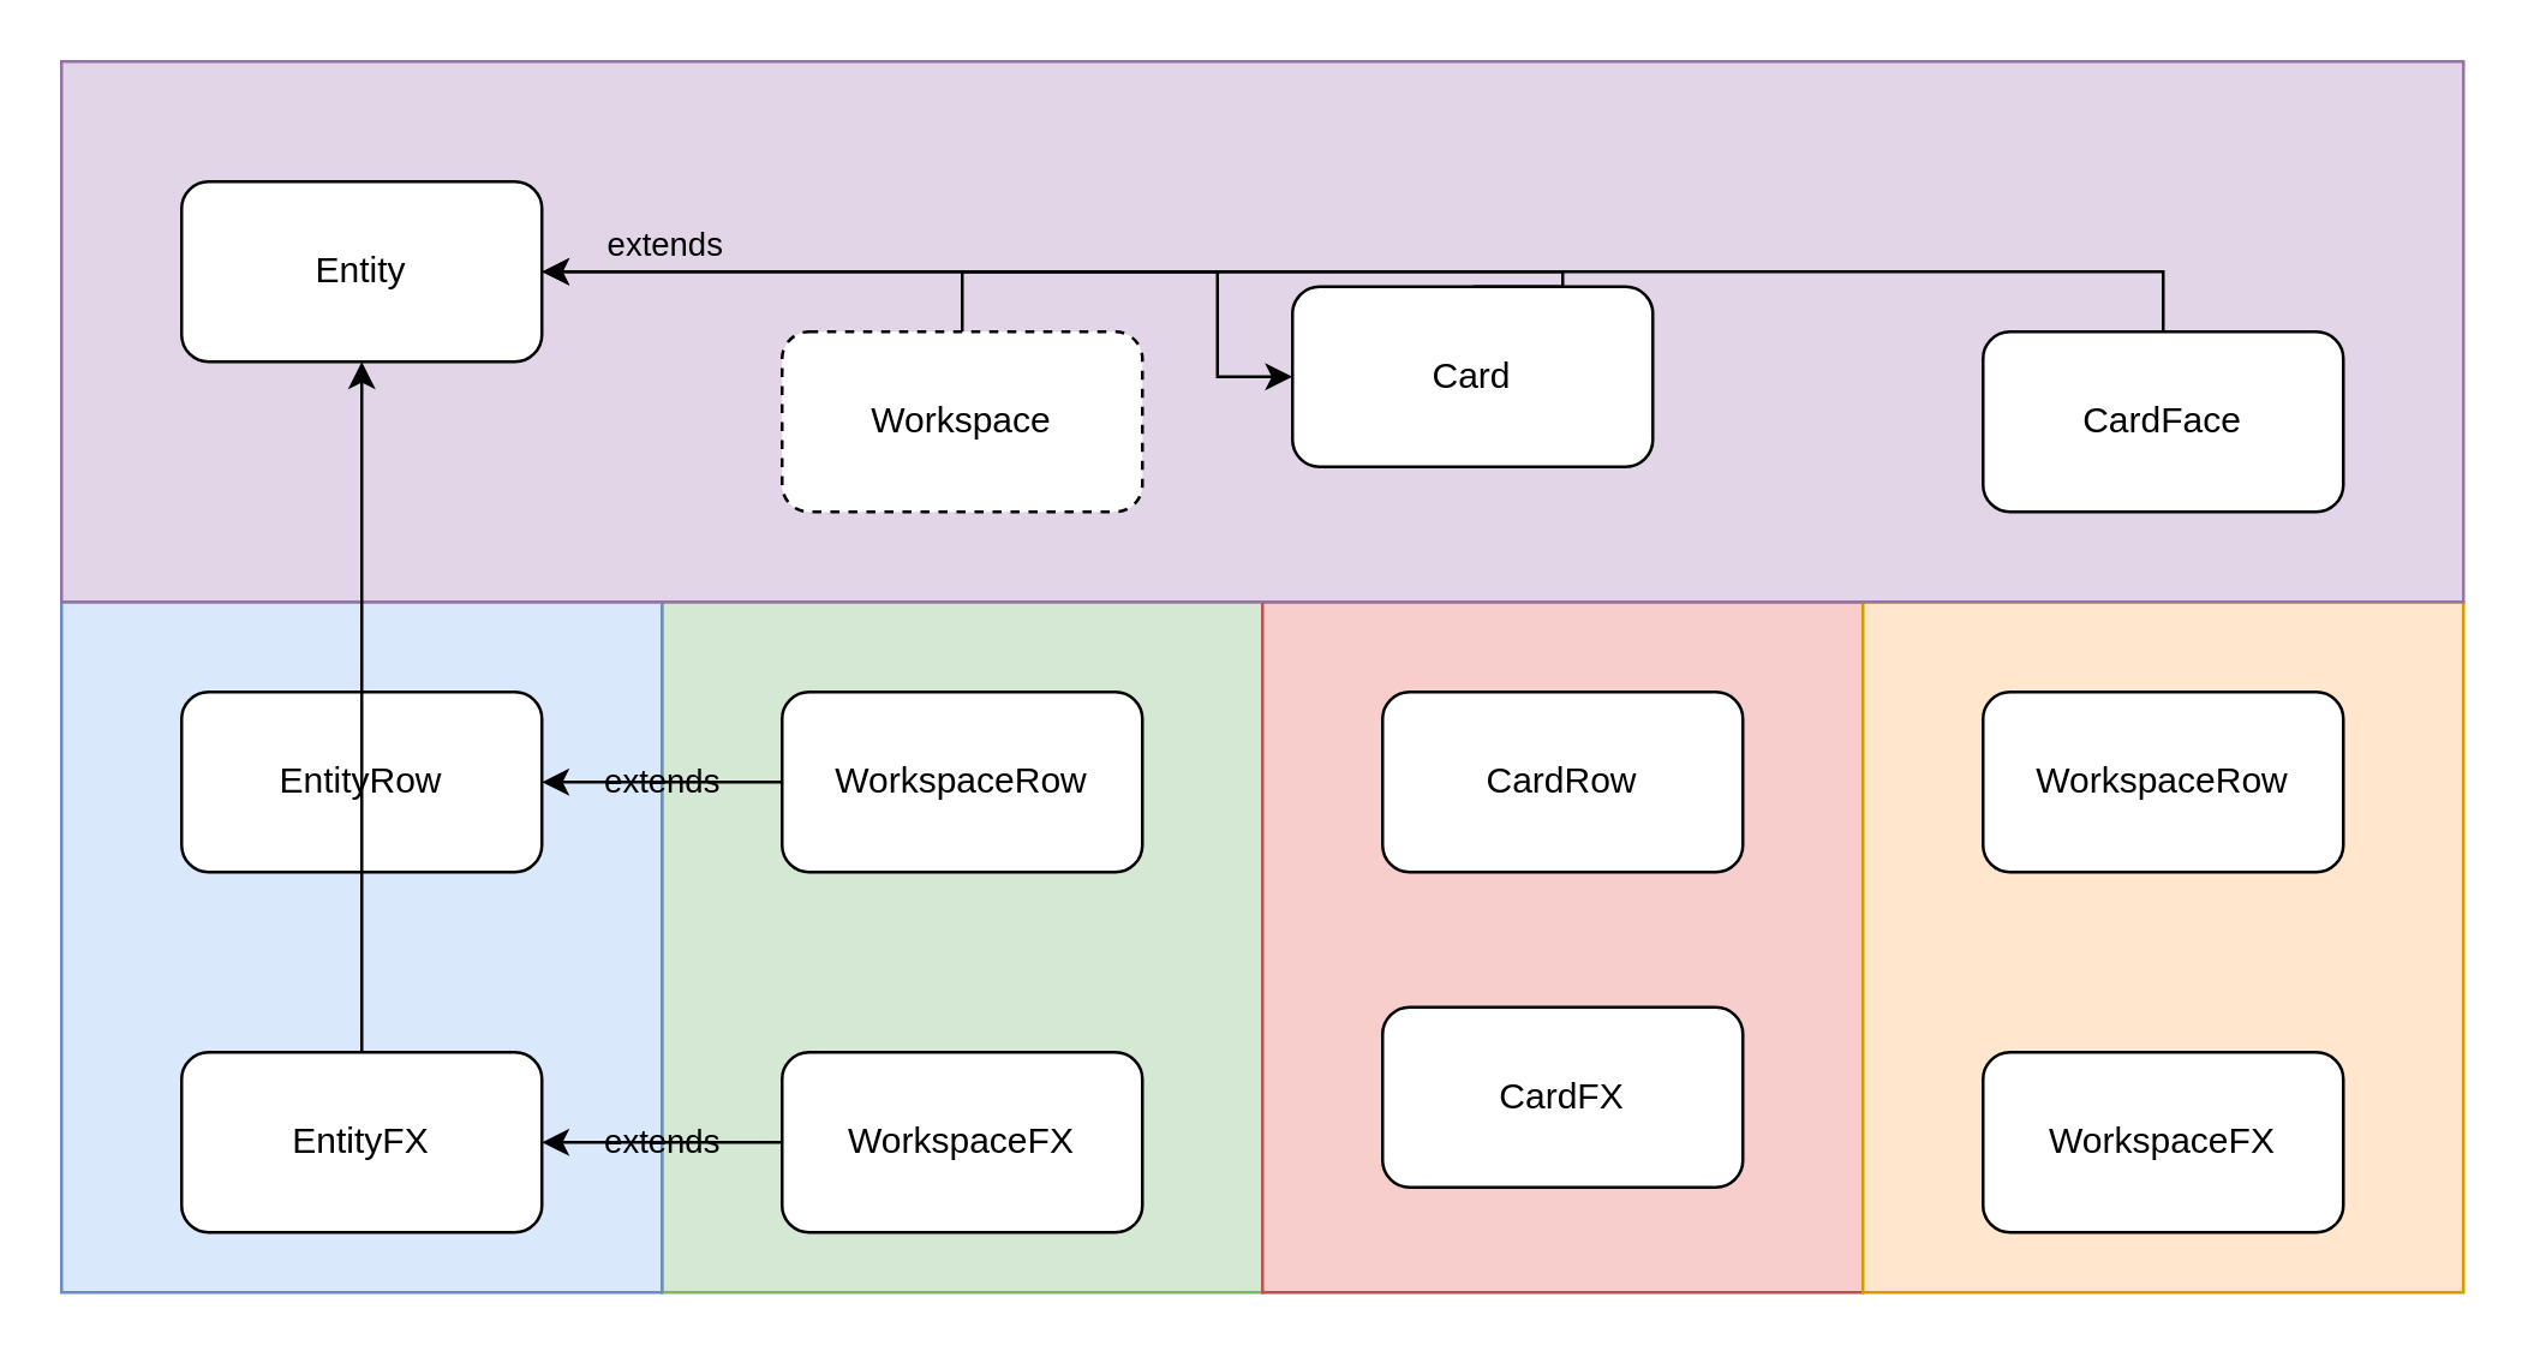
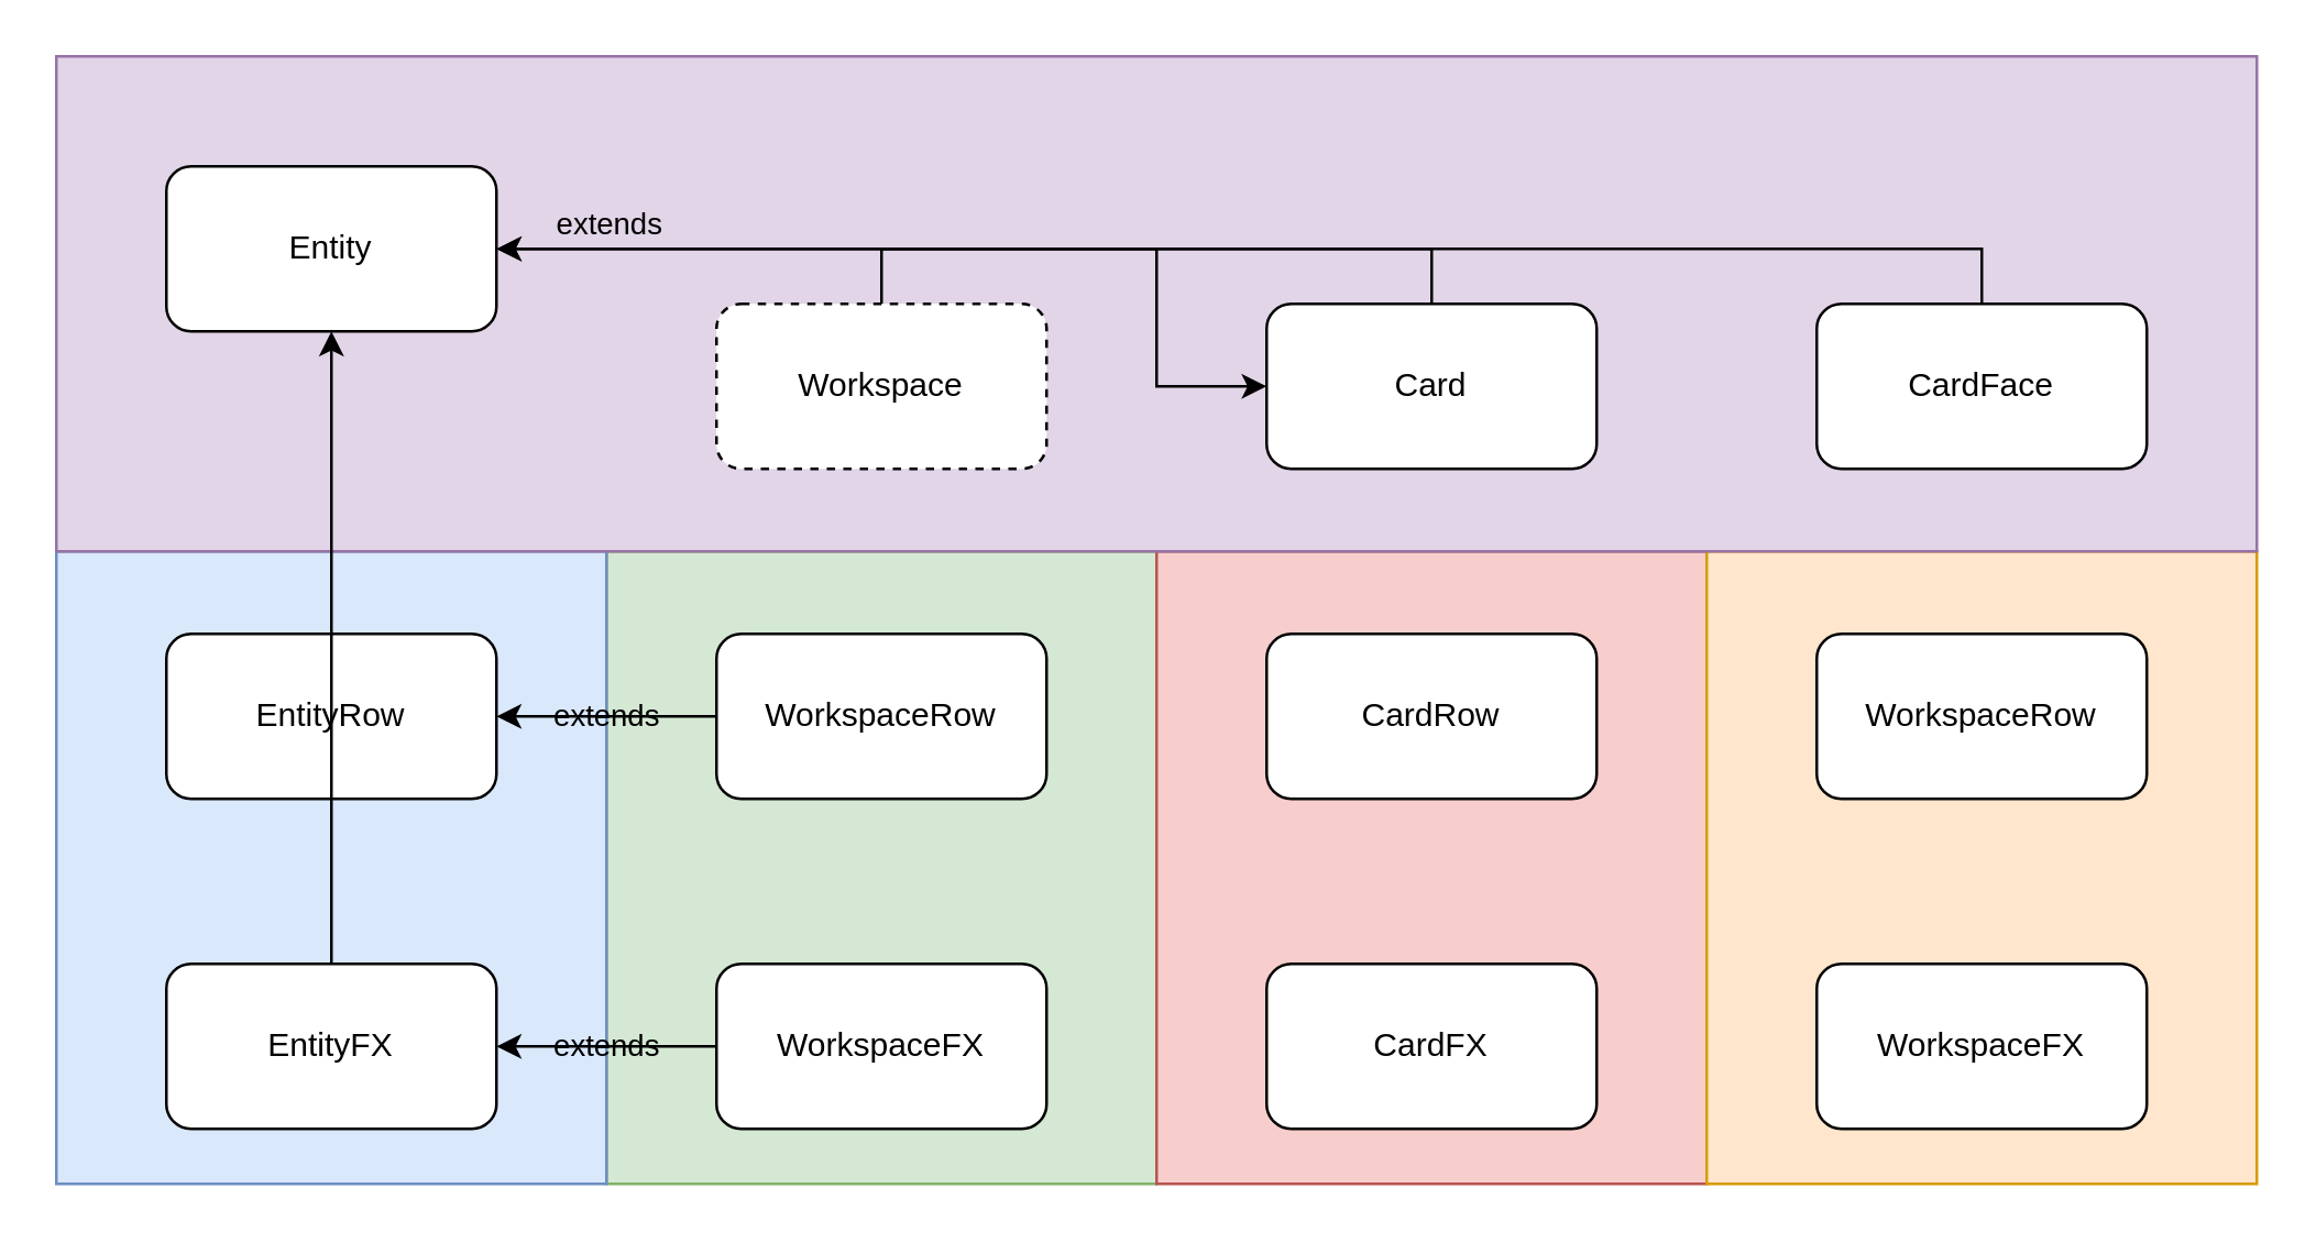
  <mxCell id="0" />
  <mxCell id="1" parent="0" />
  <mxCell id="2" value="" style="rounded=0;whiteSpace=wrap;html=1;align=center;fillColor=#d5e8d4;strokeColor=#82b366;" vertex="1" parent="1"><mxGeometry x="220" y="200" width="200" height="230" as="geometry" /></mxCell>
  <mxCell id="3" value="" style="rounded=0;whiteSpace=wrap;html=1;align=center;fillColor=#dae8fc;strokeColor=#6c8ebf;" vertex="1" parent="1"><mxGeometry y="200" width="200" height="230" as="geometry" x="20" /></mxCell>
  <mxCell id="4" value="" style="edgeStyle=orthogonalEdgeStyle;rounded=0;orthogonalLoop=1;jettySize=auto;html=1;" edge="1" parent="1" source="5" target="19"><mxGeometry relative="1" as="geometry" /></mxCell>
  <mxCell id="5" value="" style="rounded=0;whiteSpace=wrap;html=1;align=center;fillColor=#f8cecc;strokeColor=#b85450;" vertex="1" parent="1"><mxGeometry x="420" y="200" width="200" height="230" as="geometry" /></mxCell>
  <mxCell id="6" value="" style="rounded=0;whiteSpace=wrap;html=1;align=center;fillColor=#ffe6cc;strokeColor=#d79b00;" vertex="1" parent="1"><mxGeometry x="620" y="200" width="200" height="230" as="geometry" /></mxCell>
  <mxCell id="7" value="" style="rounded=0;whiteSpace=wrap;html=1;align=center;fillColor=#e1d5e7;strokeColor=#9673a6;" vertex="1" parent="1"><mxGeometry width="800" height="180" as="geometry" x="20" y="20" /></mxCell>
  <mxCell id="8" value="Entity" style="rounded=1;whiteSpace=wrap;html=1;" vertex="1" parent="1"><mxGeometry x="60" y="60" width="120" height="60" as="geometry" /></mxCell>
  <mxCell id="9" value="EntityRow" style="rounded=1;whiteSpace=wrap;html=1;" vertex="1" parent="1"><mxGeometry x="60" y="230" width="120" height="60" as="geometry" /></mxCell>
  <mxCell id="10" style="edgeStyle=orthogonalEdgeStyle;rounded=0;orthogonalLoop=1;jettySize=auto;html=1;entryX=0.5;entryY=1;entryDx=0;entryDy=0;" edge="1" parent="1" source="11" target="8"><mxGeometry relative="1" as="geometry" /></mxCell>
  <mxCell id="11" value="EntityFX" style="rounded=1;whiteSpace=wrap;html=1;" vertex="1" parent="1"><mxGeometry x="60" y="350" width="120" height="60" as="geometry" /></mxCell>
  <mxCell id="12" style="edgeStyle=orthogonalEdgeStyle;rounded=0;orthogonalLoop=1;jettySize=auto;html=1;exitX=0.5;exitY=0;exitDx=0;exitDy=0;" edge="1" parent="1" source="13" target="19"><mxGeometry relative="1" as="geometry" /></mxCell>
  <mxCell id="13" value="Workspace" style="rounded=1;whiteSpace=wrap;html=1;dashed=1;" vertex="1" parent="1"><mxGeometry x="260" y="110" width="120" height="60" as="geometry" /></mxCell>
  <mxCell id="14" value="extends" style="edgeStyle=orthogonalEdgeStyle;rounded=0;orthogonalLoop=1;jettySize=auto;html=1;entryX=1;entryY=0.5;entryDx=0;entryDy=0;labelBackgroundColor=none;" edge="1" parent="1" source="15" target="9"><mxGeometry relative="1" as="geometry" /></mxCell>
  <mxCell id="15" value="WorkspaceRow" style="rounded=1;whiteSpace=wrap;html=1;" vertex="1" parent="1"><mxGeometry x="260" y="230" width="120" height="60" as="geometry" /></mxCell>
  <mxCell id="16" value="extends" style="edgeStyle=orthogonalEdgeStyle;rounded=0;orthogonalLoop=1;jettySize=auto;html=1;entryX=1;entryY=0.5;entryDx=0;entryDy=0;labelBackgroundColor=none;" edge="1" parent="1" source="17" target="11"><mxGeometry relative="1" as="geometry" /></mxCell>
  <mxCell id="17" value="WorkspaceFX" style="rounded=1;whiteSpace=wrap;html=1;" vertex="1" parent="1"><mxGeometry x="260" y="350" width="120" height="60" as="geometry" /></mxCell>
  <mxCell id="18" value="" style="edgeStyle=orthogonalEdgeStyle;rounded=0;orthogonalLoop=1;jettySize=auto;html=1;labelBackgroundColor=none;entryX=1;entryY=0.5;entryDx=0;entryDy=0;exitX=0.5;exitY=0;exitDx=0;exitDy=0;" edge="1" parent="1" source="19" target="8"><mxGeometry x="-0.006" relative="1" as="geometry"><mxPoint x="380" y="210" as="targetPoint" /><Array as="points"><mxPoint x="520" y="90" /></Array><mxPoint as="offset" /></mxGeometry></mxCell>
- <mxCell id="19" value="Card" style="rounded=1;whiteSpace=wrap;html=1;" vertex="1" parent="1"><mxGeometry x="430" y="95" width="120" height="60" as="geometry" /></mxCell>
+ <mxCell id="19" value="Card" style="rounded=1;whiteSpace=wrap;html=1;" vertex="1" parent="1"><mxGeometry x="460" y="110" width="120" height="60" as="geometry" /></mxCell>
  <mxCell id="20" value="" style="edgeStyle=orthogonalEdgeStyle;rounded=0;orthogonalLoop=1;jettySize=auto;html=1;labelBackgroundColor=none;entryX=1;entryY=0.5;entryDx=0;entryDy=0;exitX=0.5;exitY=0;exitDx=0;exitDy=0;" edge="1" parent="1" source="22" target="8"><mxGeometry relative="1" as="geometry"><mxPoint x="580" y="210" as="targetPoint" /><Array as="points"><mxPoint x="720" y="90" /></Array></mxGeometry></mxCell>
  <mxCell id="21" value="extends" style="edgeLabel;html=1;align=center;verticalAlign=middle;resizable=0;points=[];labelBackgroundColor=none;" vertex="1" connectable="0" parent="20"><mxGeometry x="0.495" y="3" relative="1" as="geometry"><mxPoint x="-101" y="-13" as="offset" /></mxGeometry></mxCell>
  <mxCell id="22" value="CardFace" style="rounded=1;whiteSpace=wrap;html=1;" vertex="1" parent="1"><mxGeometry x="660" y="110" width="120" height="60" as="geometry" /></mxCell>
  <mxCell id="23" value="CardRow" style="rounded=1;whiteSpace=wrap;html=1;" vertex="1" parent="1"><mxGeometry x="460" y="230" width="120" height="60" as="geometry" /></mxCell>
- <mxCell id="24" value="CardFX" style="rounded=1;whiteSpace=wrap;html=1;" vertex="1" parent="1"><mxGeometry x="460" y="335" width="120" height="60" as="geometry" /></mxCell>
+ <mxCell id="24" value="CardFX" style="rounded=1;whiteSpace=wrap;html=1;" vertex="1" parent="1"><mxGeometry x="460" y="350" width="120" height="60" as="geometry" /></mxCell>
  <mxCell id="25" value="WorkspaceRow" style="rounded=1;whiteSpace=wrap;html=1;" vertex="1" parent="1"><mxGeometry x="660" y="230" width="120" height="60" as="geometry" /></mxCell>
  <mxCell id="26" value="WorkspaceFX" style="rounded=1;whiteSpace=wrap;html=1;" vertex="1" parent="1"><mxGeometry x="660" y="350" width="120" height="60" as="geometry" /></mxCell>
